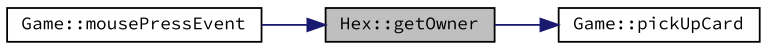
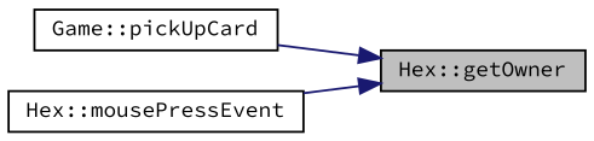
  digraph {
    fontname="Source Code Pro"
    rankdir=RL
    node [color=black fillcolor=white fontname="Source Code Pro" fontsize=10 shape=record style=filled]
    edge [color=midnightblue dir=back fontname="Source Code Pro" fontsize=10 labelfontname=Helvetica labelfontsize=10 style=solid]
    n1 [fillcolor=grey75 fontcolor=black height=0.2 label="Hex::getOwner" width=0.4]
    n2 [height=0.2 label="Game::pickUpCard" width=0.4]
-   n3 [height=0.2 label="Game::mousePressEvent" width=0.4]
-   n2 -> n1
+   n3 [height=0.2 label="Hex::mousePressEvent" width=0.4]
+   n1 -> n2
    n1 -> n3
  }
